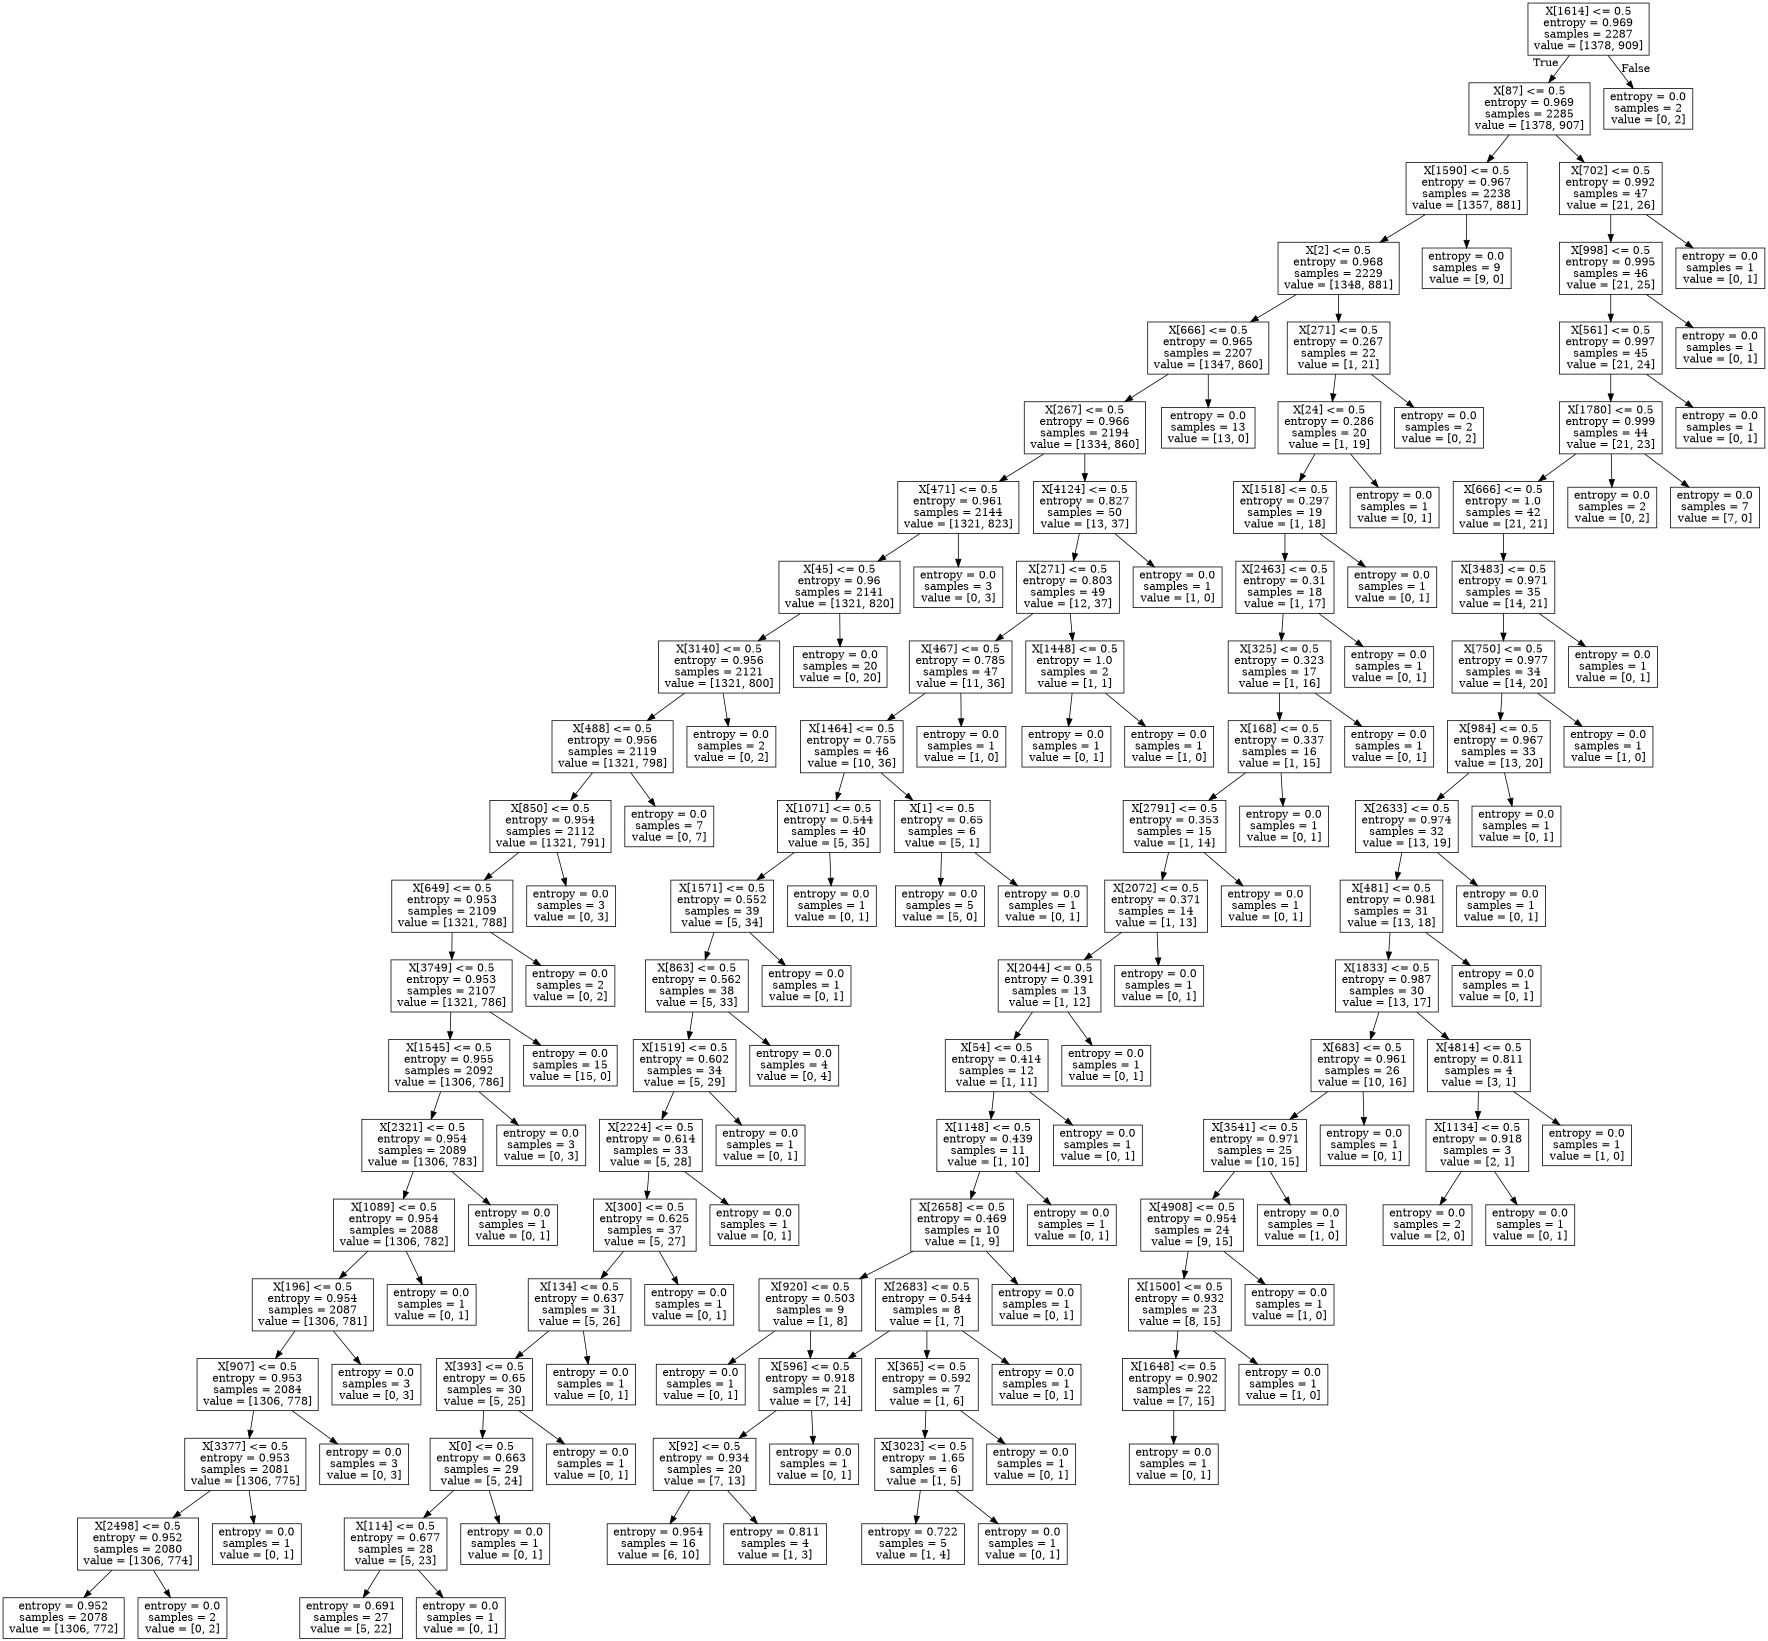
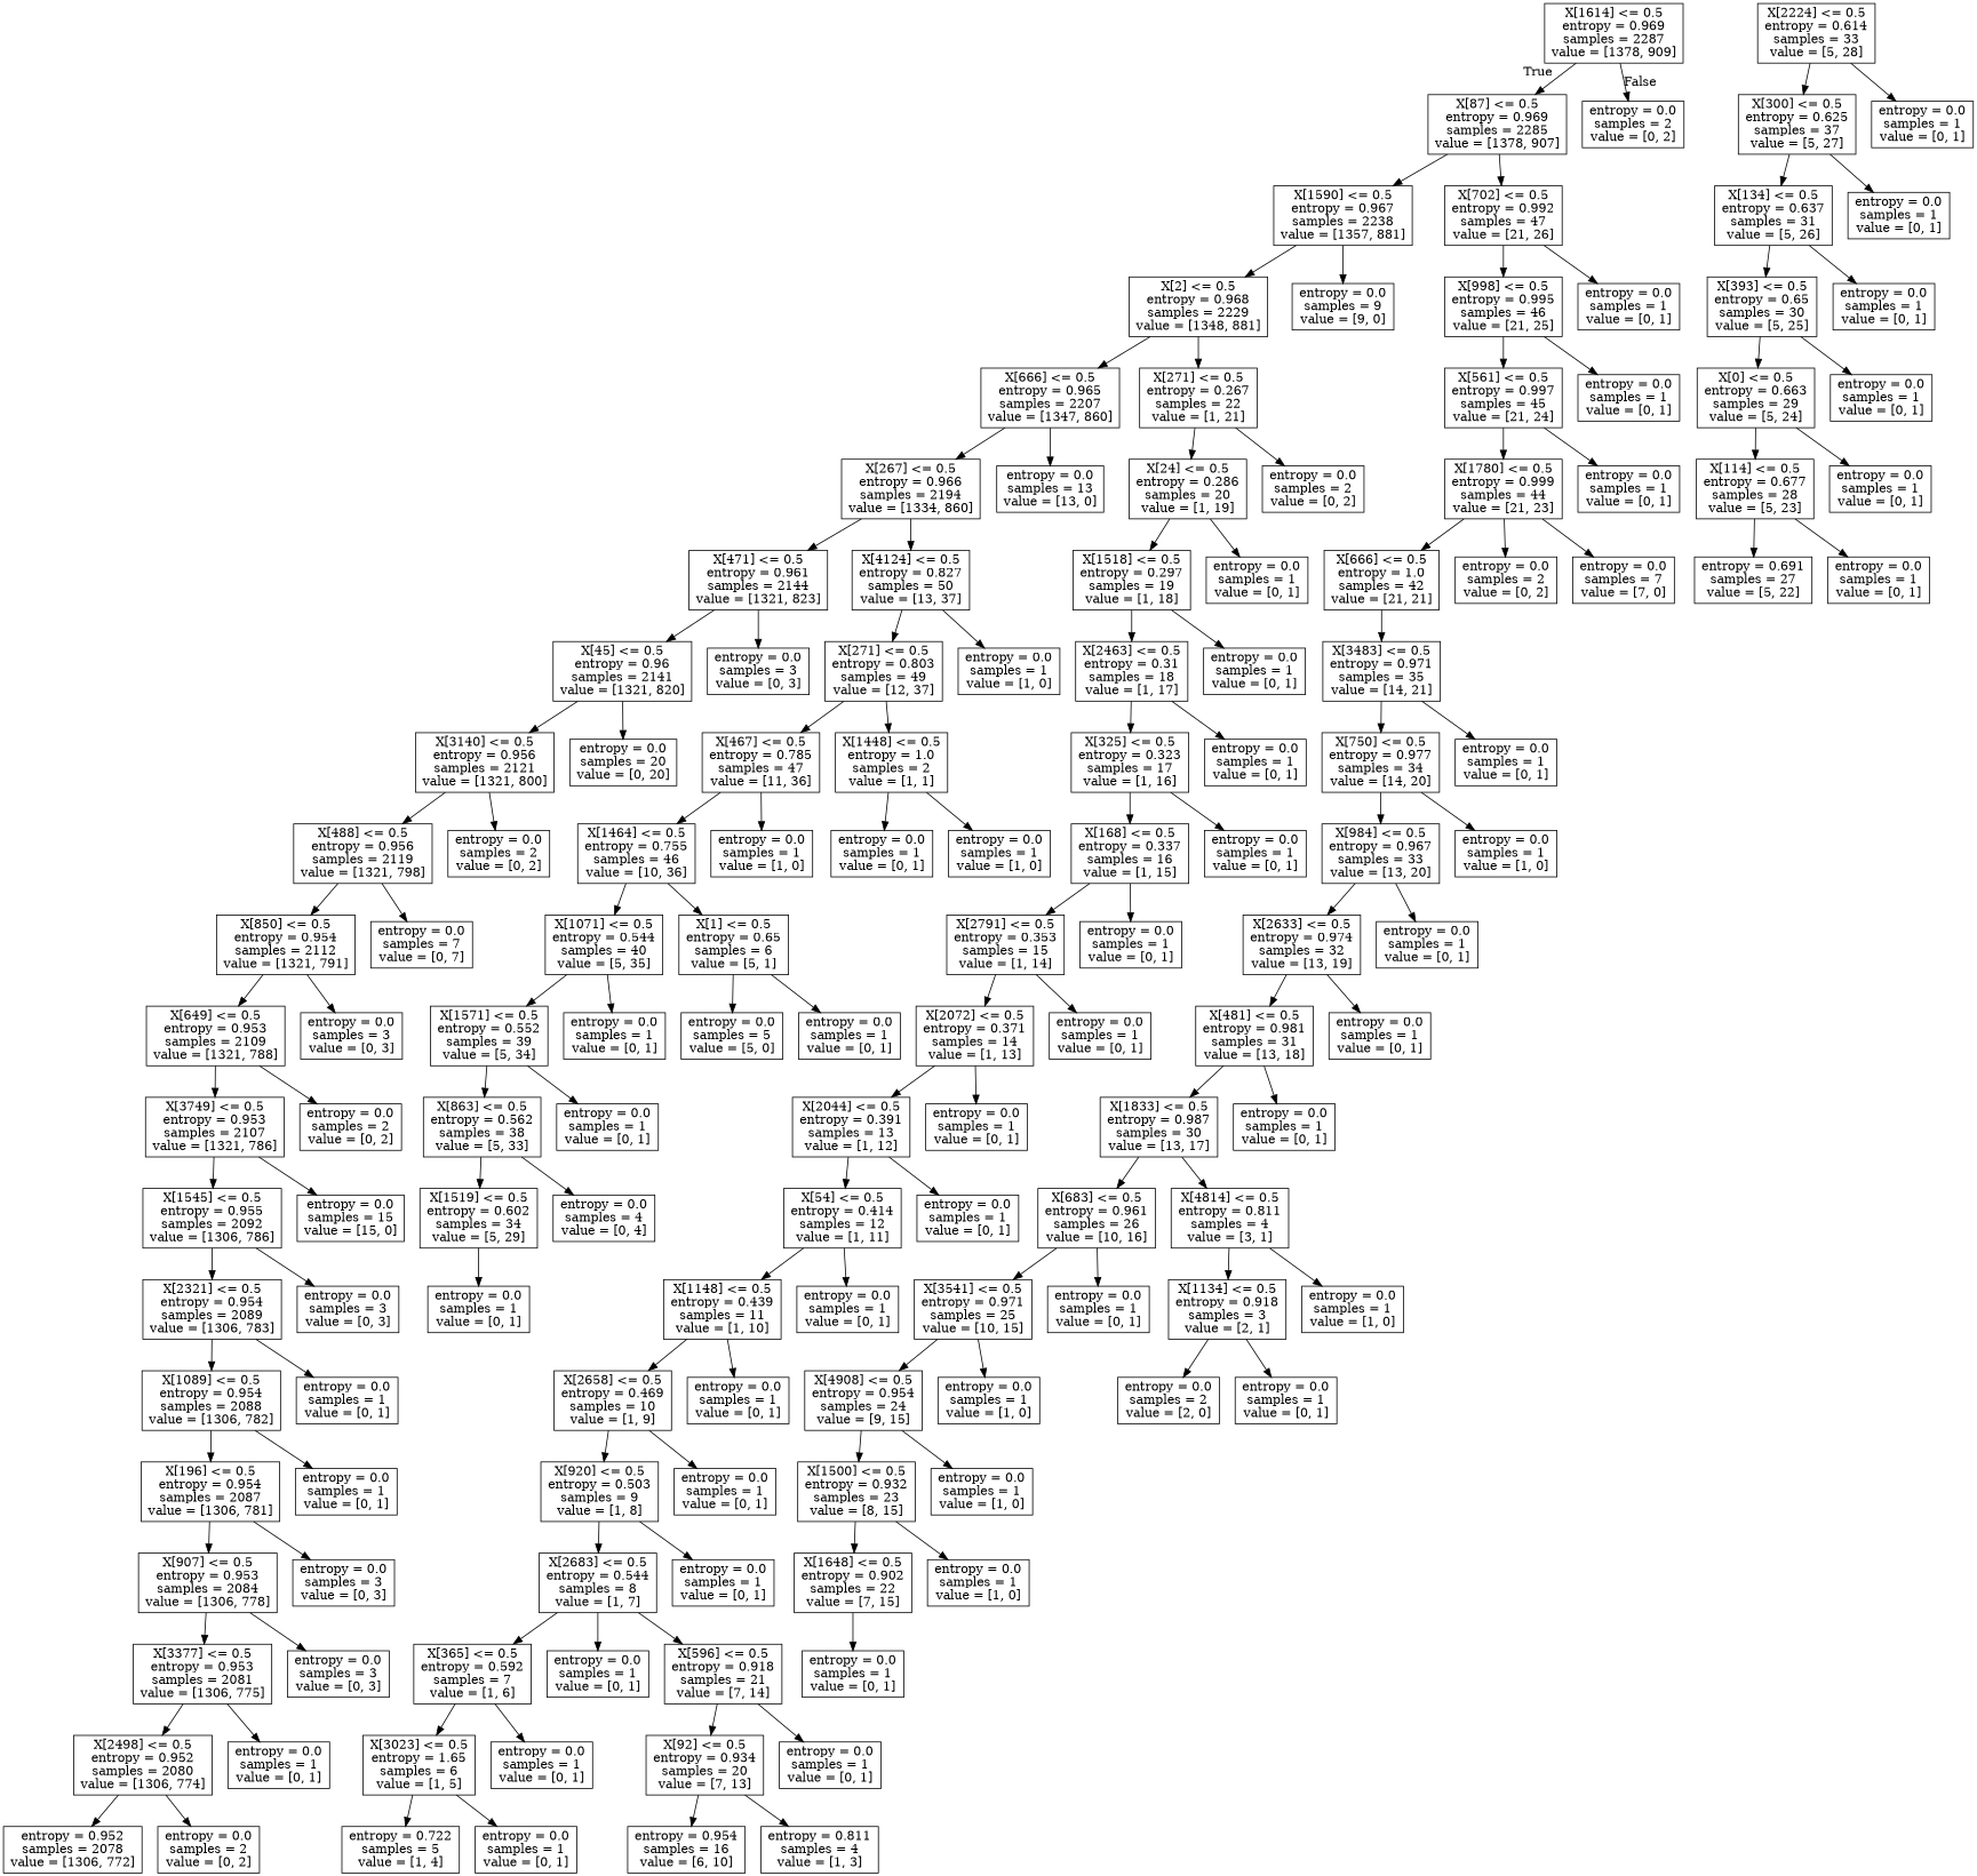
  digraph {
    node [shape=box]
    n1 [label="X[1614] <= 0.5\nentropy = 0.969\nsamples = 2287\nvalue = [1378, 909]"]
    n2 [label="X[87] <= 0.5\nentropy = 0.969\nsamples = 2285\nvalue = [1378, 907]"]
    n3 [label="entropy = 0.0\nsamples = 2\nvalue = [0, 2]"]
    n4 [label="X[1590] <= 0.5\nentropy = 0.967\nsamples = 2238\nvalue = [1357, 881]"]
    n5 [label="X[702] <= 0.5\nentropy = 0.992\nsamples = 47\nvalue = [21, 26]"]
    n6 [label="X[2] <= 0.5\nentropy = 0.968\nsamples = 2229\nvalue = [1348, 881]"]
    n7 [label="entropy = 0.0\nsamples = 9\nvalue = [9, 0]"]
    n8 [label="X[998] <= 0.5\nentropy = 0.995\nsamples = 46\nvalue = [21, 25]"]
    n9 [label="entropy = 0.0\nsamples = 1\nvalue = [0, 1]"]
    n10 [label="X[666] <= 0.5\nentropy = 0.965\nsamples = 2207\nvalue = [1347, 860]"]
    n11 [label="X[271] <= 0.5\nentropy = 0.267\nsamples = 22\nvalue = [1, 21]"]
    n12 [label="X[267] <= 0.5\nentropy = 0.966\nsamples = 2194\nvalue = [1334, 860]"]
    n13 [label="entropy = 0.0\nsamples = 13\nvalue = [13, 0]"]
    n14 [label="X[24] <= 0.5\nentropy = 0.286\nsamples = 20\nvalue = [1, 19]"]
    n15 [label="entropy = 0.0\nsamples = 2\nvalue = [0, 2]"]
    n16 [label="X[471] <= 0.5\nentropy = 0.961\nsamples = 2144\nvalue = [1321, 823]"]
    n17 [label="X[4124] <= 0.5\nentropy = 0.827\nsamples = 50\nvalue = [13, 37]"]
    n18 [label="X[45] <= 0.5\nentropy = 0.96\nsamples = 2141\nvalue = [1321, 820]"]
    n19 [label="entropy = 0.0\nsamples = 3\nvalue = [0, 3]"]
    n20 [label="X[271] <= 0.5\nentropy = 0.803\nsamples = 49\nvalue = [12, 37]"]
    n21 [label="entropy = 0.0\nsamples = 1\nvalue = [1, 0]"]
    n22 [label="X[3140] <= 0.5\nentropy = 0.956\nsamples = 2121\nvalue = [1321, 800]"]
    n23 [label="entropy = 0.0\nsamples = 20\nvalue = [0, 20]"]
    n24 [label="X[488] <= 0.5\nentropy = 0.956\nsamples = 2119\nvalue = [1321, 798]"]
    n25 [label="entropy = 0.0\nsamples = 2\nvalue = [0, 2]"]
    n26 [label="X[850] <= 0.5\nentropy = 0.954\nsamples = 2112\nvalue = [1321, 791]"]
    n27 [label="entropy = 0.0\nsamples = 7\nvalue = [0, 7]"]
    n28 [label="X[649] <= 0.5\nentropy = 0.953\nsamples = 2109\nvalue = [1321, 788]"]
    n29 [label="entropy = 0.0\nsamples = 3\nvalue = [0, 3]"]
    n30 [label="X[3749] <= 0.5\nentropy = 0.953\nsamples = 2107\nvalue = [1321, 786]"]
    n31 [label="entropy = 0.0\nsamples = 2\nvalue = [0, 2]"]
    n32 [label="X[1545] <= 0.5\nentropy = 0.955\nsamples = 2092\nvalue = [1306, 786]"]
    n33 [label="entropy = 0.0\nsamples = 15\nvalue = [15, 0]"]
    n34 [label="X[2321] <= 0.5\nentropy = 0.954\nsamples = 2089\nvalue = [1306, 783]"]
    n35 [label="entropy = 0.0\nsamples = 3\nvalue = [0, 3]"]
    n36 [label="X[1089] <= 0.5\nentropy = 0.954\nsamples = 2088\nvalue = [1306, 782]"]
    n37 [label="entropy = 0.0\nsamples = 1\nvalue = [0, 1]"]
    n38 [label="X[196] <= 0.5\nentropy = 0.954\nsamples = 2087\nvalue = [1306, 781]"]
    n39 [label="entropy = 0.0\nsamples = 1\nvalue = [0, 1]"]
    n40 [label="X[907] <= 0.5\nentropy = 0.953\nsamples = 2084\nvalue = [1306, 778]"]
    n41 [label="entropy = 0.0\nsamples = 3\nvalue = [0, 3]"]
    n42 [label="X[3377] <= 0.5\nentropy = 0.953\nsamples = 2081\nvalue = [1306, 775]"]
    n43 [label="entropy = 0.0\nsamples = 3\nvalue = [0, 3]"]
    n44 [label="X[2498] <= 0.5\nentropy = 0.952\nsamples = 2080\nvalue = [1306, 774]"]
    n45 [label="entropy = 0.0\nsamples = 1\nvalue = [0, 1]"]
    n46 [label="entropy = 0.952\nsamples = 2078\nvalue = [1306, 772]"]
    n47 [label="entropy = 0.0\nsamples = 2\nvalue = [0, 2]"]
    n48 [label="X[467] <= 0.5\nentropy = 0.785\nsamples = 47\nvalue = [11, 36]"]
    n49 [label="X[1448] <= 0.5\nentropy = 1.0\nsamples = 2\nvalue = [1, 1]"]
    n50 [label="X[1464] <= 0.5\nentropy = 0.755\nsamples = 46\nvalue = [10, 36]"]
    n51 [label="entropy = 0.0\nsamples = 1\nvalue = [1, 0]"]
    n52 [label="entropy = 0.0\nsamples = 1\nvalue = [0, 1]"]
    n53 [label="entropy = 0.0\nsamples = 1\nvalue = [1, 0]"]
    n54 [label="X[1071] <= 0.5\nentropy = 0.544\nsamples = 40\nvalue = [5, 35]"]
    n55 [label="X[1] <= 0.5\nentropy = 0.65\nsamples = 6\nvalue = [5, 1]"]
    n56 [label="X[1571] <= 0.5\nentropy = 0.552\nsamples = 39\nvalue = [5, 34]"]
    n57 [label="entropy = 0.0\nsamples = 1\nvalue = [0, 1]"]
    n58 [label="entropy = 0.0\nsamples = 5\nvalue = [5, 0]"]
    n59 [label="entropy = 0.0\nsamples = 1\nvalue = [0, 1]"]
    n60 [label="X[863] <= 0.5\nentropy = 0.562\nsamples = 38\nvalue = [5, 33]"]
    n61 [label="entropy = 0.0\nsamples = 1\nvalue = [0, 1]"]
    n62 [label="X[1519] <= 0.5\nentropy = 0.602\nsamples = 34\nvalue = [5, 29]"]
    n63 [label="entropy = 0.0\nsamples = 4\nvalue = [0, 4]"]
    n64 [label="X[2224] <= 0.5\nentropy = 0.614\nsamples = 33\nvalue = [5, 28]"]
    n65 [label="entropy = 0.0\nsamples = 1\nvalue = [0, 1]"]
    n66 [label="X[300] <= 0.5\nentropy = 0.625\nsamples = 37\nvalue = [5, 27]"]
    n67 [label="entropy = 0.0\nsamples = 1\nvalue = [0, 1]"]
    n68 [label="X[134] <= 0.5\nentropy = 0.637\nsamples = 31\nvalue = [5, 26]"]
    n69 [label="entropy = 0.0\nsamples = 1\nvalue = [0, 1]"]
    n70 [label="X[393] <= 0.5\nentropy = 0.65\nsamples = 30\nvalue = [5, 25]"]
    n71 [label="entropy = 0.0\nsamples = 1\nvalue = [0, 1]"]
    n72 [label="X[0] <= 0.5\nentropy = 0.663\nsamples = 29\nvalue = [5, 24]"]
    n73 [label="entropy = 0.0\nsamples = 1\nvalue = [0, 1]"]
    n74 [label="X[114] <= 0.5\nentropy = 0.677\nsamples = 28\nvalue = [5, 23]"]
    n75 [label="entropy = 0.0\nsamples = 1\nvalue = [0, 1]"]
    n76 [label="entropy = 0.691\nsamples = 27\nvalue = [5, 22]"]
    n77 [label="entropy = 0.0\nsamples = 1\nvalue = [0, 1]"]
    n78 [label="X[1518] <= 0.5\nentropy = 0.297\nsamples = 19\nvalue = [1, 18]"]
    n79 [label="entropy = 0.0\nsamples = 1\nvalue = [0, 1]"]
    n80 [label="X[2463] <= 0.5\nentropy = 0.31\nsamples = 18\nvalue = [1, 17]"]
    n81 [label="entropy = 0.0\nsamples = 1\nvalue = [0, 1]"]
    n82 [label="X[325] <= 0.5\nentropy = 0.323\nsamples = 17\nvalue = [1, 16]"]
    n83 [label="entropy = 0.0\nsamples = 1\nvalue = [0, 1]"]
    n84 [label="X[168] <= 0.5\nentropy = 0.337\nsamples = 16\nvalue = [1, 15]"]
    n85 [label="entropy = 0.0\nsamples = 1\nvalue = [0, 1]"]
    n86 [label="X[2791] <= 0.5\nentropy = 0.353\nsamples = 15\nvalue = [1, 14]"]
    n87 [label="entropy = 0.0\nsamples = 1\nvalue = [0, 1]"]
    n88 [label="X[2072] <= 0.5\nentropy = 0.371\nsamples = 14\nvalue = [1, 13]"]
    n89 [label="entropy = 0.0\nsamples = 1\nvalue = [0, 1]"]
    n90 [label="X[2044] <= 0.5\nentropy = 0.391\nsamples = 13\nvalue = [1, 12]"]
    n91 [label="entropy = 0.0\nsamples = 1\nvalue = [0, 1]"]
    n92 [label="X[54] <= 0.5\nentropy = 0.414\nsamples = 12\nvalue = [1, 11]"]
    n93 [label="entropy = 0.0\nsamples = 1\nvalue = [0, 1]"]
    n94 [label="X[1148] <= 0.5\nentropy = 0.439\nsamples = 11\nvalue = [1, 10]"]
    n95 [label="entropy = 0.0\nsamples = 1\nvalue = [0, 1]"]
    n96 [label="X[2658] <= 0.5\nentropy = 0.469\nsamples = 10\nvalue = [1, 9]"]
    n97 [label="entropy = 0.0\nsamples = 1\nvalue = [0, 1]"]
    n98 [label="X[920] <= 0.5\nentropy = 0.503\nsamples = 9\nvalue = [1, 8]"]
    n99 [label="entropy = 0.0\nsamples = 1\nvalue = [0, 1]"]
    n100 [label="X[2683] <= 0.5\nentropy = 0.544\nsamples = 8\nvalue = [1, 7]"]
    n101 [label="entropy = 0.0\nsamples = 1\nvalue = [0, 1]"]
    n102 [label="X[365] <= 0.5\nentropy = 0.592\nsamples = 7\nvalue = [1, 6]"]
    n103 [label="entropy = 0.0\nsamples = 1\nvalue = [0, 1]"]
    n104 [label="X[596] <= 0.5\nentropy = 0.918\nsamples = 21\nvalue = [7, 14]"]
    n105 [label="X[3023] <= 0.5\nentropy = 1.65\nsamples = 6\nvalue = [1, 5]"]
    n106 [label="entropy = 0.0\nsamples = 1\nvalue = [0, 1]"]
    n107 [label="entropy = 0.722\nsamples = 5\nvalue = [1, 4]"]
    n108 [label="entropy = 0.0\nsamples = 1\nvalue = [0, 1]"]
    n109 [label="X[561] <= 0.5\nentropy = 0.997\nsamples = 45\nvalue = [21, 24]"]
    n110 [label="entropy = 0.0\nsamples = 1\nvalue = [0, 1]"]
    n111 [label="X[1780] <= 0.5\nentropy = 0.999\nsamples = 44\nvalue = [21, 23]"]
    n112 [label="entropy = 0.0\nsamples = 1\nvalue = [0, 1]"]
    n113 [label="X[666] <= 0.5\nentropy = 1.0\nsamples = 42\nvalue = [21, 21]"]
    n114 [label="entropy = 0.0\nsamples = 2\nvalue = [0, 2]"]
    n115 [label="entropy = 0.0\nsamples = 7\nvalue = [7, 0]"]
    n116 [label="X[3483] <= 0.5\nentropy = 0.971\nsamples = 35\nvalue = [14, 21]"]
    n117 [label="X[750] <= 0.5\nentropy = 0.977\nsamples = 34\nvalue = [14, 20]"]
    n118 [label="entropy = 0.0\nsamples = 1\nvalue = [0, 1]"]
    n119 [label="X[984] <= 0.5\nentropy = 0.967\nsamples = 33\nvalue = [13, 20]"]
    n120 [label="entropy = 0.0\nsamples = 1\nvalue = [1, 0]"]
    n121 [label="X[2633] <= 0.5\nentropy = 0.974\nsamples = 32\nvalue = [13, 19]"]
    n122 [label="entropy = 0.0\nsamples = 1\nvalue = [0, 1]"]
    n123 [label="X[481] <= 0.5\nentropy = 0.981\nsamples = 31\nvalue = [13, 18]"]
    n124 [label="entropy = 0.0\nsamples = 1\nvalue = [0, 1]"]
    n125 [label="X[1833] <= 0.5\nentropy = 0.987\nsamples = 30\nvalue = [13, 17]"]
    n126 [label="entropy = 0.0\nsamples = 1\nvalue = [0, 1]"]
    n127 [label="X[683] <= 0.5\nentropy = 0.961\nsamples = 26\nvalue = [10, 16]"]
    n128 [label="X[4814] <= 0.5\nentropy = 0.811\nsamples = 4\nvalue = [3, 1]"]
    n129 [label="X[3541] <= 0.5\nentropy = 0.971\nsamples = 25\nvalue = [10, 15]"]
    n130 [label="entropy = 0.0\nsamples = 1\nvalue = [0, 1]"]
    n131 [label="X[1134] <= 0.5\nentropy = 0.918\nsamples = 3\nvalue = [2, 1]"]
    n132 [label="entropy = 0.0\nsamples = 1\nvalue = [1, 0]"]
    n133 [label="X[4908] <= 0.5\nentropy = 0.954\nsamples = 24\nvalue = [9, 15]"]
    n134 [label="entropy = 0.0\nsamples = 1\nvalue = [1, 0]"]
    n135 [label="X[1500] <= 0.5\nentropy = 0.932\nsamples = 23\nvalue = [8, 15]"]
    n136 [label="entropy = 0.0\nsamples = 1\nvalue = [1, 0]"]
    n137 [label="X[1648] <= 0.5\nentropy = 0.902\nsamples = 22\nvalue = [7, 15]"]
    n138 [label="entropy = 0.0\nsamples = 1\nvalue = [1, 0]"]
    n139 [label="entropy = 0.0\nsamples = 1\nvalue = [0, 1]"]
    n140 [label="X[92] <= 0.5\nentropy = 0.934\nsamples = 20\nvalue = [7, 13]"]
    n141 [label="entropy = 0.0\nsamples = 1\nvalue = [0, 1]"]
    n142 [label="entropy = 0.954\nsamples = 16\nvalue = [6, 10]"]
    n143 [label="entropy = 0.811\nsamples = 4\nvalue = [1, 3]"]
    n144 [label="entropy = 0.0\nsamples = 2\nvalue = [2, 0]"]
    n145 [label="entropy = 0.0\nsamples = 1\nvalue = [0, 1]"]
    n1 -> n2 [headlabel=True labelangle=45 labeldistance=2.5]
    n1 -> n3 [headlabel=False labelangle=-45 labeldistance=2.5]
    n2 -> n4
    n2 -> n5
    n4 -> n6
    n4 -> n7
    n5 -> n8
    n5 -> n9
    n6 -> n10
    n6 -> n11
    n8 -> n109
    n8 -> n110
    n10 -> n12
    n10 -> n13
    n11 -> n14
    n11 -> n15
    n12 -> n16
    n12 -> n17
    n14 -> n78
    n14 -> n79
    n16 -> n18
    n16 -> n19
    n17 -> n20
    n17 -> n21
    n18 -> n22
    n18 -> n23
    n20 -> n48
    n20 -> n49
    n22 -> n24
    n22 -> n25
    n24 -> n26
    n24 -> n27
    n26 -> n28
    n26 -> n29
    n28 -> n30
    n28 -> n31
    n30 -> n32
    n30 -> n33
    n32 -> n34
    n32 -> n35
    n34 -> n36
    n34 -> n37
    n36 -> n38
    n36 -> n39
    n38 -> n40
    n38 -> n41
    n40 -> n42
    n40 -> n43
    n42 -> n44
    n42 -> n45
    n44 -> n46
    n44 -> n47
    n48 -> n50
    n48 -> n51
    n49 -> n52
    n49 -> n53
    n50 -> n54
    n50 -> n55
    n54 -> n56
    n54 -> n57
    n55 -> n58
    n55 -> n59
    n56 -> n60
    n56 -> n61
    n60 -> n62
    n60 -> n63
-   n62 -> n64
    n62 -> n65
    n64 -> n66
    n64 -> n67
    n66 -> n68
    n66 -> n69
    n68 -> n70
    n68 -> n71
    n70 -> n72
    n70 -> n73
    n72 -> n74
    n72 -> n75
    n74 -> n76
    n74 -> n77
    n78 -> n80
    n78 -> n81
    n80 -> n82
    n80 -> n83
    n82 -> n84
    n82 -> n85
    n84 -> n86
    n84 -> n87
    n86 -> n88
    n86 -> n89
    n88 -> n90
    n88 -> n91
    n90 -> n92
    n90 -> n93
    n92 -> n94
    n92 -> n95
    n94 -> n96
    n94 -> n97
    n96 -> n98
    n96 -> n99
-   n98 -> n104
+   n98 -> n100
    n98 -> n101
    n100 -> n102
    n100 -> n103
    n100 -> n104
    n102 -> n105
    n102 -> n106
    n104 -> n140
    n104 -> n141
    n105 -> n107
    n105 -> n108
    n109 -> n111
    n109 -> n112
    n111 -> n113
    n111 -> n114
    n111 -> n115
    n113 -> n116
    n116 -> n117
    n116 -> n118
    n117 -> n119
    n117 -> n120
    n119 -> n121
    n119 -> n122
    n121 -> n123
    n121 -> n124
    n123 -> n125
    n123 -> n126
    n125 -> n127
    n125 -> n128
    n127 -> n129
    n127 -> n130
    n128 -> n131
    n128 -> n132
    n129 -> n133
    n129 -> n134
    n131 -> n144
    n131 -> n145
    n133 -> n135
    n133 -> n136
    n135 -> n137
    n135 -> n138
    n137 -> n139
    n140 -> n142
    n140 -> n143
  }
